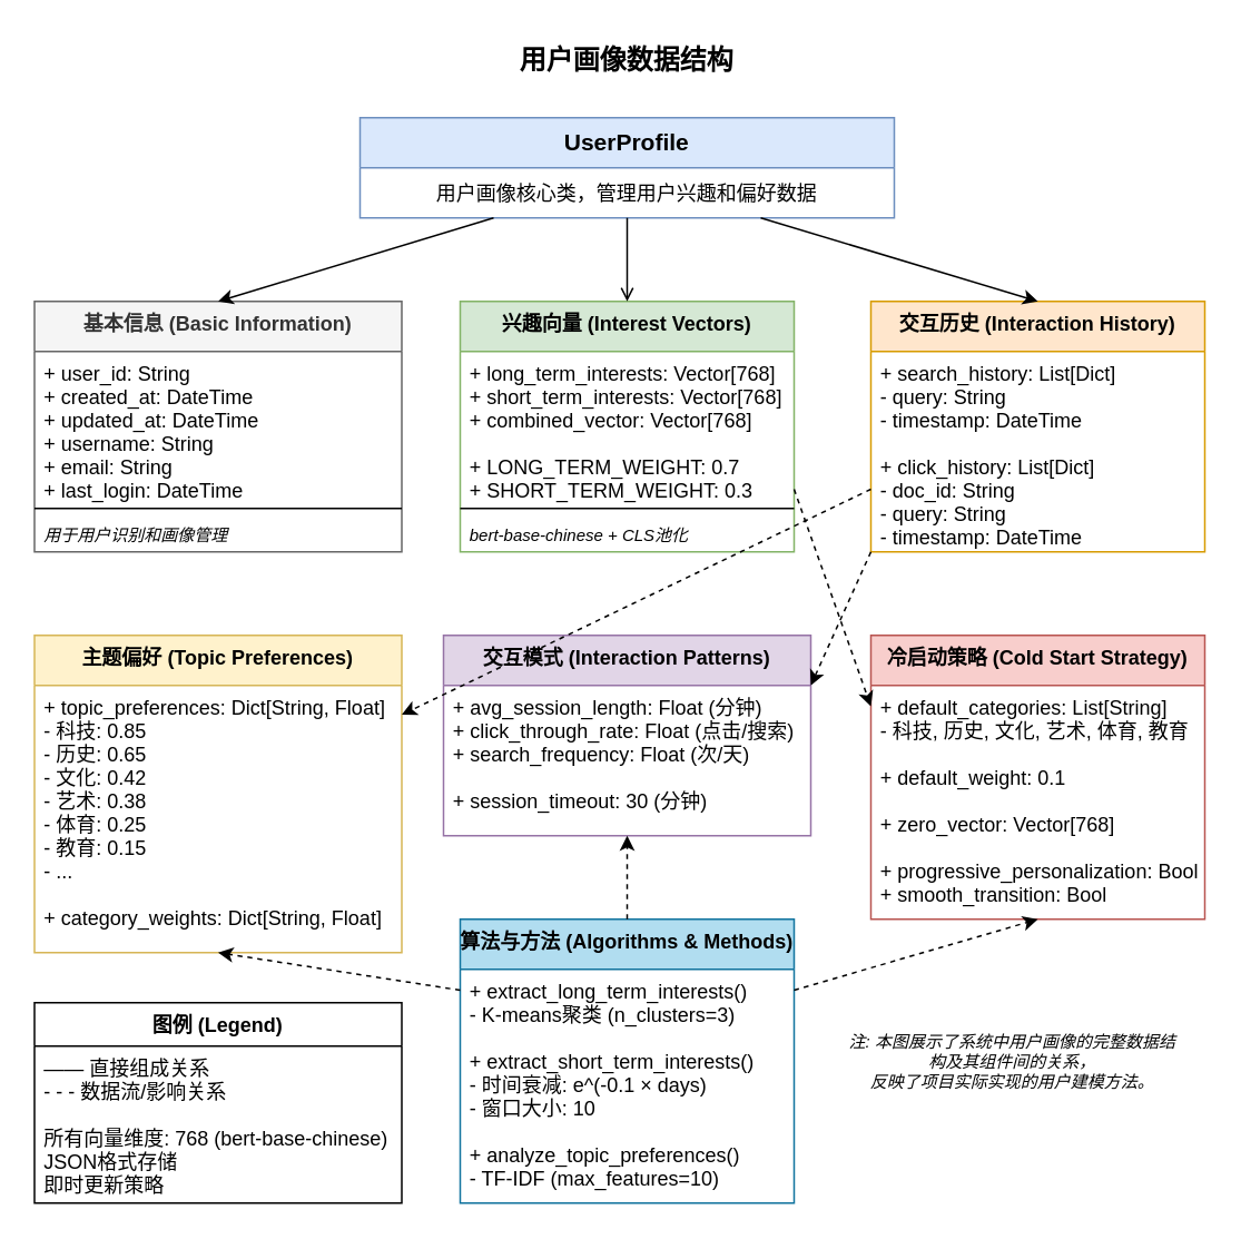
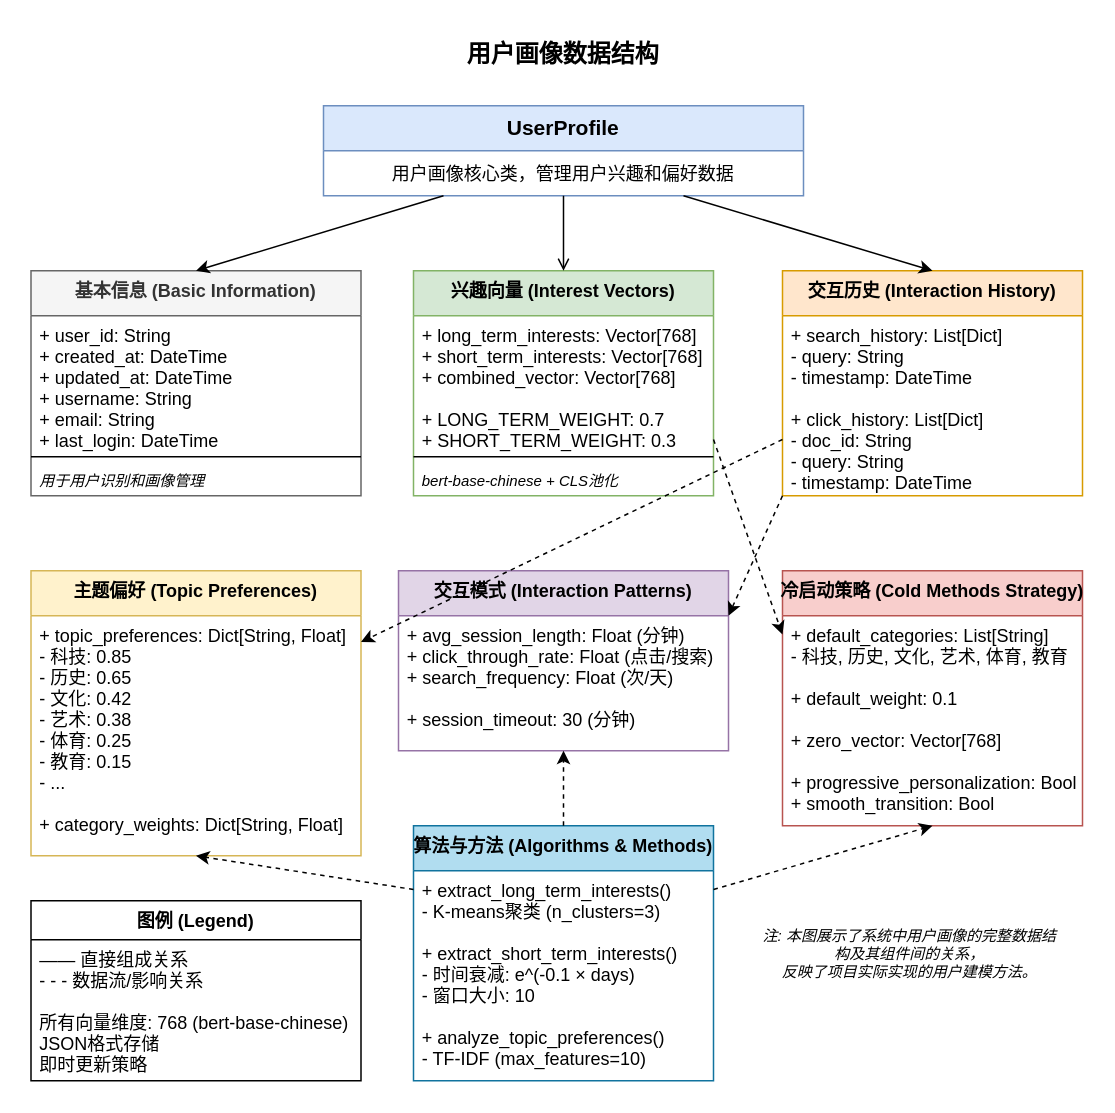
  <mxCell id="0" />
  <mxCell id="1" parent="0" />
  <mxCell id="2" value="用户画像数据结构" style="text;html=1;strokeColor=none;fillColor=none;align=center;verticalAlign=middle;whiteSpace=wrap;rounded=0;fontSize=16;fontStyle=1" vertex="1" parent="1"><mxGeometry x="255" y="20" width="240" height="30" as="geometry" /></mxCell>
  <mxCell id="3" value="UserProfile" style="swimlane;fontStyle=1;align=center;verticalAlign=top;childLayout=stackLayout;horizontal=1;startSize=30;horizontalStack=0;resizeParent=1;resizeParentMax=0;resizeLast=0;collapsible=0;marginBottom=0;fontSize=14;fillColor=#dae8fc;strokeColor=#6c8ebf;" vertex="1" parent="1"><mxGeometry x="215" y="70" width="320" height="60" as="geometry" /></mxCell>
  <mxCell id="4" value="用户画像核心类，管理用户兴趣和偏好数据" style="text;strokeColor=none;fillColor=none;align=center;verticalAlign=middle;spacingLeft=4;spacingRight=4;overflow=hidden;rotatable=0;points=[[0,0.5],[1,0.5]];portConstraint=eastwest;fontSize=12;" vertex="1" parent="3"><mxGeometry y="30" width="320" height="30" as="geometry" /></mxCell>
  <mxCell id="5" value="基本信息 (Basic Information)" style="swimlane;fontStyle=1;align=center;verticalAlign=top;childLayout=stackLayout;horizontal=1;startSize=30;horizontalStack=0;resizeParent=1;resizeParentMax=0;resizeLast=0;collapsible=1;marginBottom=0;fontSize=12;fillColor=#f5f5f5;strokeColor=#666666;fontColor=#333333;" vertex="1" parent="1"><mxGeometry x="20" y="180" width="220" height="150" as="geometry" /></mxCell>
  <mxCell id="6" value="+ user_id: String&#10;+ created_at: DateTime&#10;+ updated_at: DateTime&#10;+ username: String&#10;+ email: String&#10;+ last_login: DateTime" style="text;strokeColor=none;fillColor=none;align=left;verticalAlign=top;spacingLeft=4;spacingRight=4;overflow=hidden;rotatable=0;points=[[0,0.5],[1,0.5]];portConstraint=eastwest;fontSize=12;" vertex="1" parent="5"><mxGeometry y="30" width="220" height="90" as="geometry" /></mxCell>
  <mxCell id="7" value="" style="line;strokeWidth=1;fillColor=none;align=left;verticalAlign=middle;spacingTop=-1;spacingLeft=3;spacingRight=3;rotatable=0;labelPosition=right;points=[];portConstraint=eastwest;" vertex="1" parent="5"><mxGeometry y="120" width="220" height="8" as="geometry" /></mxCell>
  <mxCell id="8" value="用于用户识别和画像管理" style="text;strokeColor=none;fillColor=none;align=left;verticalAlign=top;spacingLeft=4;spacingRight=4;overflow=hidden;rotatable=0;points=[[0,0.5],[1,0.5]];portConstraint=eastwest;fontSize=10;fontStyle=2" vertex="1" parent="5"><mxGeometry y="128" width="220" height="22" as="geometry" /></mxCell>
  <mxCell id="9" value="兴趣向量 (Interest Vectors)" style="swimlane;fontStyle=1;align=center;verticalAlign=top;childLayout=stackLayout;horizontal=1;startSize=30;horizontalStack=0;resizeParent=1;resizeParentMax=0;resizeLast=0;collapsible=1;marginBottom=0;fontSize=12;fillColor=#d5e8d4;strokeColor=#82b366;" vertex="1" parent="1"><mxGeometry x="275" y="180" width="200" height="150" as="geometry" /></mxCell>
  <mxCell id="10" value="+ long_term_interests: Vector[768]&#10;+ short_term_interests: Vector[768]&#10;+ combined_vector: Vector[768]&#10;&#10;+ LONG_TERM_WEIGHT: 0.7&#10;+ SHORT_TERM_WEIGHT: 0.3" style="text;strokeColor=none;fillColor=none;align=left;verticalAlign=top;spacingLeft=4;spacingRight=4;overflow=hidden;rotatable=0;points=[[0,0.5],[1,0.5]];portConstraint=eastwest;fontSize=12;" vertex="1" parent="9"><mxGeometry y="30" width="200" height="90" as="geometry" /></mxCell>
  <mxCell id="11" value="" style="line;strokeWidth=1;fillColor=none;align=left;verticalAlign=middle;spacingTop=-1;spacingLeft=3;spacingRight=3;rotatable=0;labelPosition=right;points=[];portConstraint=eastwest;" vertex="1" parent="9"><mxGeometry y="120" width="200" height="8" as="geometry" /></mxCell>
  <mxCell id="12" value="bert-base-chinese + CLS池化" style="text;strokeColor=none;fillColor=none;align=left;verticalAlign=top;spacingLeft=4;spacingRight=4;overflow=hidden;rotatable=0;points=[[0,0.5],[1,0.5]];portConstraint=eastwest;fontSize=10;fontStyle=2" vertex="1" parent="9"><mxGeometry y="128" width="200" height="22" as="geometry" /></mxCell>
  <mxCell id="13" value="交互历史 (Interaction History)" style="swimlane;fontStyle=1;align=center;verticalAlign=top;childLayout=stackLayout;horizontal=1;startSize=30;horizontalStack=0;resizeParent=1;resizeParentMax=0;resizeLast=0;collapsible=1;marginBottom=0;fontSize=12;fillColor=#ffe6cc;strokeColor=#d79b00;" vertex="1" parent="1"><mxGeometry x="521" y="180" width="200" height="150" as="geometry" /></mxCell>
  <mxCell id="14" value="+ search_history: List[Dict]&#10;  - query: String&#10;  - timestamp: DateTime&#10;&#10;+ click_history: List[Dict]&#10;  - doc_id: String&#10;  - query: String&#10;  - timestamp: DateTime" style="text;strokeColor=none;fillColor=none;align=left;verticalAlign=top;spacingLeft=4;spacingRight=4;overflow=hidden;rotatable=0;points=[[0,0.5],[1,0.5]];portConstraint=eastwest;fontSize=12;" vertex="1" parent="13"><mxGeometry y="30" width="200" height="120" as="geometry" /></mxCell>
  <mxCell id="15" value="主题偏好 (Topic Preferences)" style="swimlane;fontStyle=1;align=center;verticalAlign=top;childLayout=stackLayout;horizontal=1;startSize=30;horizontalStack=0;resizeParent=1;resizeParentMax=0;resizeLast=0;collapsible=1;marginBottom=0;fontSize=12;fillColor=#fff2cc;strokeColor=#d6b656;" vertex="1" parent="1"><mxGeometry x="20" y="380" width="220" height="190" as="geometry" /></mxCell>
  <mxCell id="16" value="+ topic_preferences: Dict[String, Float]&#10;  - 科技: 0.85&#10;  - 历史: 0.65&#10;  - 文化: 0.42&#10;  - 艺术: 0.38&#10;  - 体育: 0.25&#10;  - 教育: 0.15&#10;  - ...&#10;&#10;+ category_weights: Dict[String, Float]" style="text;strokeColor=none;fillColor=none;align=left;verticalAlign=top;spacingLeft=4;spacingRight=4;overflow=hidden;rotatable=0;points=[[0,0.5],[1,0.5]];portConstraint=eastwest;fontSize=12;" vertex="1" parent="15"><mxGeometry y="30" width="220" height="160" as="geometry" /></mxCell>
  <mxCell id="17" value="交互模式 (Interaction Patterns)" style="swimlane;fontStyle=1;align=center;verticalAlign=top;childLayout=stackLayout;horizontal=1;startSize=30;horizontalStack=0;resizeParent=1;resizeParentMax=0;resizeLast=0;collapsible=1;marginBottom=0;fontSize=12;fillColor=#e1d5e7;strokeColor=#9673a6;" vertex="1" parent="1"><mxGeometry x="265" y="380" width="220" height="120" as="geometry" /></mxCell>
  <mxCell id="18" value="+ avg_session_length: Float (分钟)&#10;+ click_through_rate: Float (点击/搜索)&#10;+ search_frequency: Float (次/天)&#10;&#10;+ session_timeout: 30 (分钟)" style="text;strokeColor=none;fillColor=none;align=left;verticalAlign=top;spacingLeft=4;spacingRight=4;overflow=hidden;rotatable=0;points=[[0,0.5],[1,0.5]];portConstraint=eastwest;fontSize=12;" vertex="1" parent="17"><mxGeometry y="30" width="220" height="90" as="geometry" /></mxCell>
- <mxCell id="19" value="冷启动策略 (Cold Start Strategy)" style="swimlane;fontStyle=1;align=center;verticalAlign=top;childLayout=stackLayout;horizontal=1;startSize=30;horizontalStack=0;resizeParent=1;resizeParentMax=0;resizeLast=0;collapsible=1;marginBottom=0;fontSize=12;fillColor=#f8cecc;strokeColor=#b85450;" vertex="1" parent="1"><mxGeometry x="521" y="380" width="200" height="170" as="geometry" /></mxCell>
+ <mxCell id="19" value="冷启动策略 (Cold Methods Strategy)" style="swimlane;fontStyle=1;align=center;verticalAlign=top;childLayout=stackLayout;horizontal=1;startSize=30;horizontalStack=0;resizeParent=1;resizeParentMax=0;resizeLast=0;collapsible=1;marginBottom=0;fontSize=12;fillColor=#f8cecc;strokeColor=#b85450;" vertex="1" parent="1"><mxGeometry x="521" y="380" width="200" height="170" as="geometry" /></mxCell>
  <mxCell id="20" value="+ default_categories: List[String]&#10;  - 科技, 历史, 文化, 艺术, 体育, 教育&#10;&#10;+ default_weight: 0.1&#10;&#10;+ zero_vector: Vector[768]&#10;&#10;+ progressive_personalization: Bool&#10;+ smooth_transition: Bool" style="text;strokeColor=none;fillColor=none;align=left;verticalAlign=top;spacingLeft=4;spacingRight=4;overflow=hidden;rotatable=0;points=[[0,0.5],[1,0.5]];portConstraint=eastwest;fontSize=12;" vertex="1" parent="19"><mxGeometry y="30" width="200" height="140" as="geometry" /></mxCell>
  <mxCell id="21" value="算法与方法 (Algorithms &amp; Methods)" style="swimlane;fontStyle=1;align=center;verticalAlign=top;childLayout=stackLayout;horizontal=1;startSize=30;horizontalStack=0;resizeParent=1;resizeParentMax=0;resizeLast=0;collapsible=1;marginBottom=0;fontSize=12;fillColor=#b1ddf0;strokeColor=#10739e;" vertex="1" parent="1"><mxGeometry x="275" y="550" width="200" height="170" as="geometry" /></mxCell>
  <mxCell id="22" value="+ extract_long_term_interests()&#10;  - K-means聚类 (n_clusters=3)&#10;&#10;+ extract_short_term_interests()&#10;  - 时间衰减: e^(-0.1 × days)&#10;  - 窗口大小: 10&#10;&#10;+ analyze_topic_preferences()&#10;  - TF-IDF (max_features=10)&#10;&#10;+ update_profile()" style="text;strokeColor=none;fillColor=none;align=left;verticalAlign=top;spacingLeft=4;spacingRight=4;overflow=hidden;rotatable=0;points=[[0,0.5],[1,0.5]];portConstraint=eastwest;fontSize=12;" vertex="1" parent="21"><mxGeometry y="30" width="200" height="140" as="geometry" /></mxCell>
  <mxCell id="23" value="" style="endArrow=classic;html=1;rounded=0;exitX=0.25;exitY=1;exitDx=0;exitDy=0;entryX=0.5;entryY=0;entryDx=0;entryDy=0;" edge="1" parent="1" source="3" target="5"><mxGeometry width="50" height="50" relative="1" as="geometry"><mxPoint x="375" y="410" as="sourcePoint" /><mxPoint x="425" y="360" as="targetPoint" /></mxGeometry></mxCell>
  <mxCell id="24" value="" style="endArrow=open;html=1;rounded=0;exitX=0.5;exitY=1;exitDx=0;exitDy=0;entryX=0.5;entryY=0;entryDx=0;entryDy=0;" edge="1" parent="1" source="3" target="9"><mxGeometry width="50" height="50" relative="1" as="geometry"><mxPoint x="375" y="410" as="sourcePoint" /><mxPoint x="425" y="360" as="targetPoint" /></mxGeometry></mxCell>
  <mxCell id="25" value="" style="endArrow=classic;html=1;rounded=0;exitX=0.75;exitY=1;exitDx=0;exitDy=0;entryX=0.5;entryY=0;entryDx=0;entryDy=0;" edge="1" parent="1" source="3" target="13"><mxGeometry width="50" height="50" relative="1" as="geometry"><mxPoint x="375" y="410" as="sourcePoint" /><mxPoint x="425" y="360" as="targetPoint" /></mxGeometry></mxCell>
  <mxCell id="26" value="" style="endArrow=classic;html=1;rounded=0;exitX=0;exitY=0.75;exitDx=0;exitDy=0;entryX=1;entryY=0.25;entryDx=0;entryDy=0;dashed=1;" edge="1" parent="1" source="13" target="15"><mxGeometry width="50" height="50" relative="1" as="geometry"><mxPoint x="394" y="410" as="sourcePoint" /><mxPoint x="444" y="360" as="targetPoint" /></mxGeometry></mxCell>
  <mxCell id="27" value="" style="endArrow=classic;html=1;rounded=0;exitX=0;exitY=1;exitDx=0;exitDy=0;entryX=1;entryY=0.25;entryDx=0;entryDy=0;dashed=1;" edge="1" parent="1" source="14" target="17"><mxGeometry width="50" height="50" relative="1" as="geometry"><mxPoint x="394" y="410" as="sourcePoint" /><mxPoint x="444" y="360" as="targetPoint" /></mxGeometry></mxCell>
  <mxCell id="28" value="" style="endArrow=classic;html=1;rounded=0;exitX=1;exitY=0.75;exitDx=0;exitDy=0;entryX=0;entryY=0.25;entryDx=0;entryDy=0;dashed=1;" edge="1" parent="1" source="9" target="19"><mxGeometry width="50" height="50" relative="1" as="geometry"><mxPoint x="394" y="410" as="sourcePoint" /><mxPoint x="444" y="360" as="targetPoint" /></mxGeometry></mxCell>
  <mxCell id="29" value="" style="endArrow=classic;html=1;rounded=0;exitX=0.5;exitY=0;exitDx=0;exitDy=0;entryX=0.5;entryY=1;entryDx=0;entryDy=0;dashed=1;" edge="1" parent="1" source="21" target="17"><mxGeometry width="50" height="50" relative="1" as="geometry"><mxPoint x="365" y="410" as="sourcePoint" /><mxPoint x="415" y="360" as="targetPoint" /></mxGeometry></mxCell>
  <mxCell id="30" value="" style="endArrow=classic;html=1;rounded=0;exitX=0;exitY=0.25;exitDx=0;exitDy=0;entryX=0.5;entryY=1;entryDx=0;entryDy=0;dashed=1;" edge="1" parent="1" source="21" target="15"><mxGeometry width="50" height="50" relative="1" as="geometry"><mxPoint x="394" y="410" as="sourcePoint" /><mxPoint x="444" y="360" as="targetPoint" /></mxGeometry></mxCell>
  <mxCell id="31" value="" style="endArrow=classic;html=1;rounded=0;exitX=1;exitY=0.25;exitDx=0;exitDy=0;entryX=0.5;entryY=1;entryDx=0;entryDy=0;dashed=1;" edge="1" parent="1" source="21" target="19"><mxGeometry width="50" height="50" relative="1" as="geometry"><mxPoint x="394" y="410" as="sourcePoint" /><mxPoint x="444" y="360" as="targetPoint" /></mxGeometry></mxCell>
  <mxCell id="32" value="图例 (Legend)" style="swimlane;fontStyle=1;align=center;verticalAlign=top;childLayout=stackLayout;horizontal=1;startSize=26;horizontalStack=0;resizeParent=1;resizeParentMax=0;resizeLast=0;collapsible=1;marginBottom=0;fontSize=12;" vertex="1" parent="1"><mxGeometry x="20" y="600" width="220" height="120" as="geometry" /></mxCell>
  <mxCell id="33" value="—— 直接组成关系&#10;- - - 数据流/影响关系&#10;&#10;所有向量维度: 768 (bert-base-chinese)&#10;JSON格式存储&#10;即时更新策略" style="text;strokeColor=none;fillColor=none;align=left;verticalAlign=top;spacingLeft=4;spacingRight=4;overflow=hidden;rotatable=0;points=[[0,0.5],[1,0.5]];portConstraint=eastwest;fontSize=12;" vertex="1" parent="32"><mxGeometry y="26" width="220" height="94" as="geometry" /></mxCell>
  <mxCell id="34" value="注: 本图展示了系统中用户画像的完整数据结构及其组件间的关系，&#10;反映了项目实际实现的用户建模方法。" style="text;html=1;strokeColor=none;fillColor=none;align=center;verticalAlign=middle;whiteSpace=wrap;rounded=0;fontSize=10;fontStyle=2" vertex="1" parent="1"><mxGeometry x="506" y="605" width="200" height="60" as="geometry" /></mxCell>
